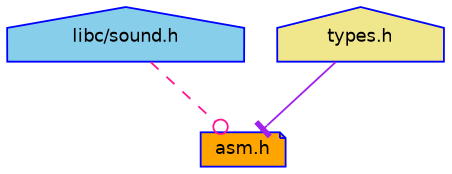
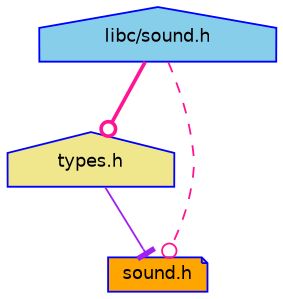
  digraph {
    node [color=blue fontname=Helvetica fontsize=10 shape=house style=filled]
    edge [arrowhead=odot color=deeppink fontname=Helvetica fontsize=10 labelfontname=Helvetica labelfontsize=10]
    n1 [fillcolor=skyblue fontcolor=black height=0.2 label="libc/sound.h" width=0.4]
    n2 [fillcolor=khaki height=0.2 label="types.h" width=0.4]
-   n3 [fillcolor=orange height=0.2 label="asm.h" shape=note width=0.4]
+   n3 [fillcolor=orange height=0.2 label="sound.h" shape=note width=0.4]
+   n1 -> n2 [style=bold]
    n1 -> n3 [style=dashed]
    n2 -> n3 [arrowhead=tee color=purple style=solid]
  }
